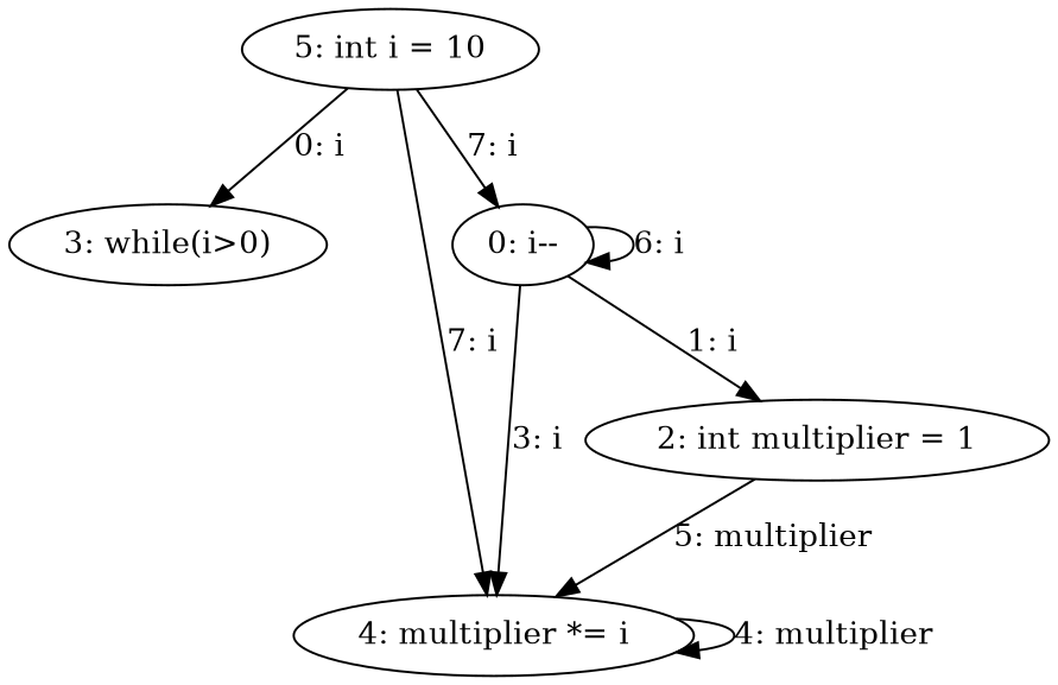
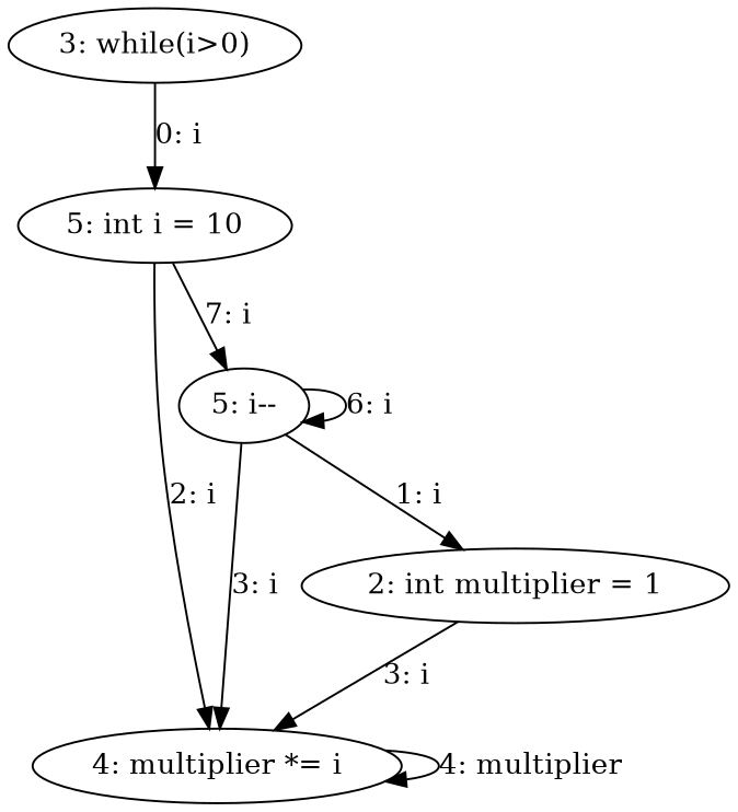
  digraph {
    n1 [label="5: int i = 10"]
    n2 [label="3: while(i>0)"]
    n3 [label="4: multiplier *= i"]
-   n4 [label="0: i--"]
+   n4 [label="5: i--"]
    n5 [label="2: int multiplier = 1"]
-   n1 -> n2 [label="0: i"]
-   n1 -> n3 [label="7: i"]
+   n2 -> n1 [label="0: i"]
+   n1 -> n3 [label="2: i"]
    n1 -> n4 [label="7: i"]
    n3 -> n3 [label="4: multiplier"]
    n4 -> n3 [label="3: i"]
    n4 -> n4 [label="6: i"]
    n4 -> n5 [label="1: i"]
-   n5 -> n3 [label="5: multiplier"]
+   n5 -> n3 [label="3: i"]
  }
